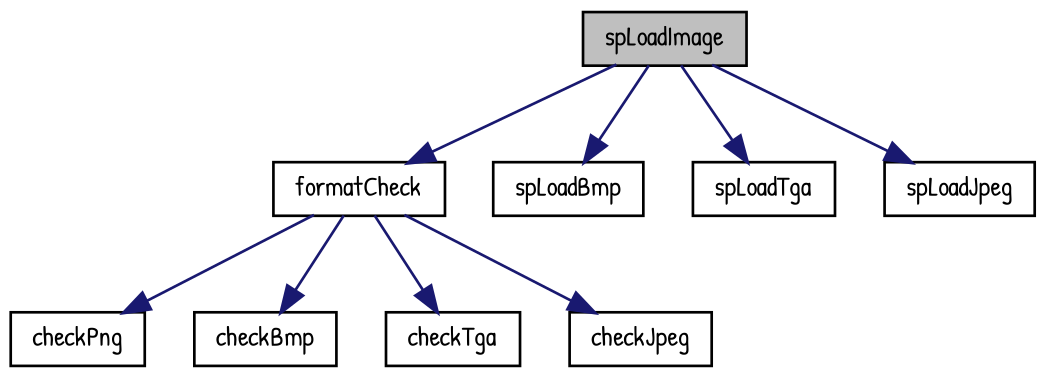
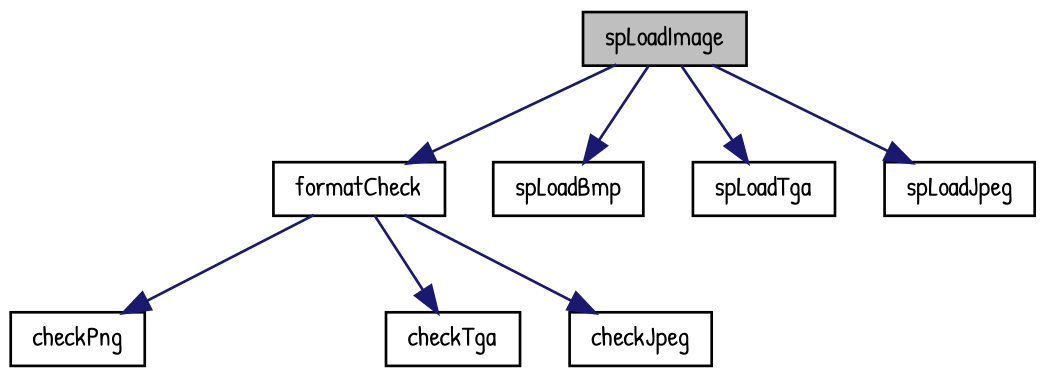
  digraph {
    fontname="Patrick Hand"
    rankdir=TB
    node [color=black fillcolor=white fontname="Patrick Hand" fontsize=10 shape=record style=filled]
    edge [color=midnightblue fontname="Patrick Hand" fontsize=10 labelfontname=Helvetica labelfontsize=10 style=solid]
    n1 [fillcolor=grey75 fontcolor=black height=0.2 label=spLoadImage width=0.4]
    n2 [height=0.2 label=formatCheck width=0.4]
    n3 [height=0.2 label=spLoadBmp width=0.4]
    n4 [height=0.2 label=spLoadTga width=0.4]
    n5 [height=0.2 label=spLoadJpeg width=0.4]
    n6 [height=0.2 label=checkPng width=0.4]
-   n7 [height=0.2 label=checkBmp width=0.4]
    n8 [height=0.2 label=checkTga width=0.4]
    n9 [height=0.2 label=checkJpeg width=0.4]
    n1 -> n2
    n1 -> n3
    n1 -> n4
    n1 -> n5
    n2 -> n6
-   n2 -> n7
    n2 -> n8
    n2 -> n9
  }
